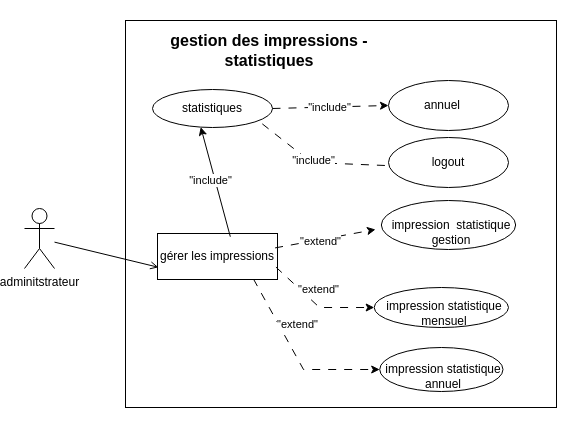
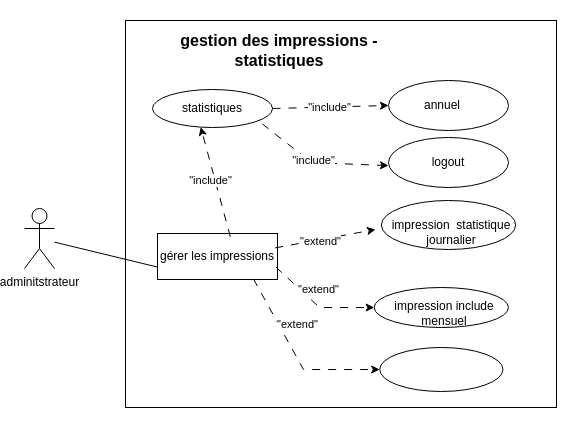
  <mxCell id="0" />
  <mxCell id="1" parent="0" />
  <mxCell id="2" value="" style="rounded=0;whiteSpace=wrap;html=1;" parent="1" vertex="1"><mxGeometry x="121" y="20" width="431" height="387" as="geometry" /></mxCell>
  <mxCell id="3" value="" style="shape=ellipse;container=1;horizontal=1;horizontalStack=0;resizeParent=1;resizeParentMax=0;resizeLast=0;html=1;dashed=0;collapsible=0;" parent="1" vertex="1"><mxGeometry x="384" y="80" width="120" height="50" as="geometry" /></mxCell>
  <mxCell id="4" value="annuel" style="html=1;strokeColor=none;fillColor=none;align=center;verticalAlign=middle;rotatable=0;whiteSpace=wrap;" parent="3" vertex="1"><mxGeometry x="-5.8" y="18.75" width="120" height="12.5" as="geometry" /></mxCell>
  <mxCell id="5" value="" style="shape=ellipse;container=1;horizontal=1;horizontalStack=0;resizeParent=1;resizeParentMax=0;resizeLast=0;html=1;dashed=0;collapsible=0;" parent="1" vertex="1"><mxGeometry x="384" y="137" width="120" height="50" as="geometry" /></mxCell>
  <mxCell id="6" value="logout" style="html=1;strokeColor=none;fillColor=none;align=center;verticalAlign=middle;rotatable=0;whiteSpace=wrap;" parent="5" vertex="1"><mxGeometry y="18.75" width="120" height="12.5" as="geometry" /></mxCell>
  <mxCell id="7" value="" style="shape=ellipse;container=1;horizontal=1;horizontalStack=0;resizeParent=1;resizeParentMax=0;resizeLast=0;html=1;dashed=0;collapsible=0;" parent="1" vertex="1"><mxGeometry x="369.71" y="287" width="134.29" height="40" as="geometry" /></mxCell>
- <mxCell id="8" value="impression statistique mensuel" style="html=1;strokeColor=none;fillColor=none;align=center;verticalAlign=middle;rotatable=0;whiteSpace=wrap;" parent="7" vertex="1"><mxGeometry x="3.002" y="20.922" width="134.29" height="10" as="geometry" /></mxCell>
+ <mxCell id="8" value="impression include mensuel" style="html=1;strokeColor=none;fillColor=none;align=center;verticalAlign=middle;rotatable=0;whiteSpace=wrap;" parent="7" vertex="1"><mxGeometry x="3.002" y="20.922" width="134.29" height="10" as="geometry" /></mxCell>
  <mxCell id="9" value="adminitstrateur" style="shape=umlActor;verticalLabelPosition=bottom;verticalAlign=top;html=1;outlineConnect=0;" parent="1" vertex="1"><mxGeometry x="20" y="208" width="30" height="60" as="geometry" /></mxCell>
  <mxCell id="10" value="" style="shape=ellipse;container=1;horizontal=1;horizontalStack=0;resizeParent=1;resizeParentMax=0;resizeLast=0;html=1;dashed=0;collapsible=0;" parent="1" vertex="1"><mxGeometry x="375.21" y="347" width="123.29" height="44" as="geometry" /></mxCell>
- <mxCell id="11" value="impression statistique annuel" style="html=1;strokeColor=none;fillColor=none;align=center;verticalAlign=middle;rotatable=0;whiteSpace=wrap;" parent="10" vertex="1"><mxGeometry x="3.29" y="16.5" width="120" height="24.912" as="geometry" /></mxCell>
  <mxCell id="12" value="" style="shape=ellipse;container=1;horizontal=1;horizontalStack=0;resizeParent=1;resizeParentMax=0;resizeLast=0;html=1;dashed=0;collapsible=0;" parent="1" vertex="1"><mxGeometry x="376.86" y="200" width="134.29" height="49" as="geometry" /></mxCell>
- <mxCell id="13" value="impression&amp;nbsp; statistique gestion" style="html=1;strokeColor=none;fillColor=none;align=center;verticalAlign=middle;rotatable=0;whiteSpace=wrap;" parent="12" vertex="1"><mxGeometry x="3.002" y="25.629" width="134.29" height="12.25" as="geometry" /></mxCell>
- <mxCell id="14" value="" style="endArrow=open;html=1;rounded=0;entryX=0.008;entryY=0.735;entryDx=0;entryDy=0;endFill=0;entryPerimeter=0;" parent="1" source="9" target="21" edge="1"><mxGeometry width="50" height="50" relative="1" as="geometry"><mxPoint x="49" y="295" as="sourcePoint" /><mxPoint x="661" y="458" as="targetPoint" /><Array as="points" /></mxGeometry></mxCell>
- <mxCell id="15" value="&lt;b&gt;&lt;font style=&quot;font-size: 16px;&quot;&gt;gestion des impressions - statistiques&lt;/font&gt;&lt;/b&gt;" style="text;html=1;align=center;verticalAlign=middle;whiteSpace=wrap;rounded=0;" parent="1" vertex="1"><mxGeometry x="136" y="35" width="258" height="30" as="geometry" /></mxCell>
+ <mxCell id="13" value="impression&amp;nbsp; statistique journalier" style="html=1;strokeColor=none;fillColor=none;align=center;verticalAlign=middle;rotatable=0;whiteSpace=wrap;" parent="12" vertex="1"><mxGeometry x="3.002" y="25.629" width="134.29" height="12.25" as="geometry" /></mxCell>
+ <mxCell id="14" value="" style="endArrow=none;html=1;rounded=0;entryX=0.008;entryY=0.735;entryDx=0;entryDy=0;endFill=0;entryPerimeter=0;" parent="1" source="9" target="21" edge="1"><mxGeometry width="50" height="50" relative="1" as="geometry"><mxPoint x="49" y="295" as="sourcePoint" /><mxPoint x="661" y="458" as="targetPoint" /><Array as="points" /></mxGeometry></mxCell>
+ <mxCell id="15" value="&lt;b&gt;&lt;font style=&quot;font-size: 16px;&quot;&gt;gestion des impressions - statistiques&lt;/font&gt;&lt;/b&gt;" style="text;html=1;align=center;verticalAlign=middle;whiteSpace=wrap;rounded=0;" parent="1" vertex="1"><mxGeometry x="146" y="35" width="258" height="30" as="geometry" /></mxCell>
  <mxCell id="16" value="statistiques" style="ellipse;whiteSpace=wrap;html=1;" vertex="1" parent="1"><mxGeometry x="148" y="89" width="120" height="38" as="geometry" /></mxCell>
  <mxCell id="17" value="" style="endArrow=classic;html=1;rounded=0;exitX=1;exitY=0.5;exitDx=0;exitDy=0;entryX=0;entryY=0.5;entryDx=0;entryDy=0;dashed=1;dashPattern=8 8;" edge="1" parent="1" source="16" target="3"><mxGeometry width="50" height="50" relative="1" as="geometry"><mxPoint x="283" y="216" as="sourcePoint" /><mxPoint x="333" y="166" as="targetPoint" /></mxGeometry></mxCell>
  <mxCell id="18" value="&quot;include&quot;" style="edgeLabel;html=1;align=center;verticalAlign=middle;resizable=0;points=[];" vertex="1" connectable="0" parent="17"><mxGeometry x="-0.01" relative="1" as="geometry"><mxPoint as="offset" /></mxGeometry></mxCell>
- <mxCell id="19" value="" style="endArrow=none;html=1;rounded=0;dashed=1;dashPattern=8 8;exitX=0.915;exitY=0.905;exitDx=0;exitDy=0;exitPerimeter=0;entryX=0;entryY=0.75;entryDx=0;entryDy=0;" edge="1" parent="1" source="16" target="6"><mxGeometry width="50" height="50" relative="1" as="geometry"><mxPoint x="283" y="216" as="sourcePoint" /><mxPoint x="333" y="166" as="targetPoint" /><Array as="points"><mxPoint x="307" y="162" /></Array></mxGeometry></mxCell>
+ <mxCell id="19" value="" style="endArrow=classic;html=1;rounded=0;dashed=1;dashPattern=8 8;exitX=0.915;exitY=0.905;exitDx=0;exitDy=0;exitPerimeter=0;entryX=0;entryY=0.75;entryDx=0;entryDy=0;" edge="1" parent="1" source="16" target="6"><mxGeometry width="50" height="50" relative="1" as="geometry"><mxPoint x="283" y="216" as="sourcePoint" /><mxPoint x="333" y="166" as="targetPoint" /><Array as="points"><mxPoint x="307" y="162" /></Array></mxGeometry></mxCell>
  <mxCell id="20" value="&quot;include&quot;" style="edgeLabel;html=1;align=center;verticalAlign=middle;resizable=0;points=[];" vertex="1" connectable="0" parent="19"><mxGeometry x="-0.088" y="3" relative="1" as="geometry"><mxPoint as="offset" /></mxGeometry></mxCell>
  <mxCell id="21" value="gérer les impressions" style="whiteSpace=wrap;html=1;rounded=0;" vertex="1" parent="1"><mxGeometry x="153" y="233" width="120" height="46" as="geometry" /></mxCell>
  <mxCell id="22" value="" style="endArrow=classic;html=1;rounded=0;dashed=1;dashPattern=8 8;exitX=0.98;exitY=0.313;exitDx=0;exitDy=0;exitPerimeter=0;" edge="1" parent="1" source="21"><mxGeometry width="50" height="50" relative="1" as="geometry"><mxPoint x="283" y="202" as="sourcePoint" /><mxPoint x="371" y="229" as="targetPoint" /></mxGeometry></mxCell>
  <mxCell id="23" value="&quot;extend&quot;" style="edgeLabel;html=1;align=center;verticalAlign=middle;resizable=0;points=[];" vertex="1" connectable="0" parent="22"><mxGeometry x="-0.411" y="2" relative="1" as="geometry"><mxPoint x="16" as="offset" /></mxGeometry></mxCell>
  <mxCell id="24" value="" style="endArrow=classic;html=1;rounded=0;dashed=1;dashPattern=8 8;entryX=0;entryY=0.5;entryDx=0;entryDy=0;exitX=0.987;exitY=0.73;exitDx=0;exitDy=0;exitPerimeter=0;" edge="1" parent="1" source="21" target="7"><mxGeometry width="50" height="50" relative="1" as="geometry"><mxPoint x="323" y="289" as="sourcePoint" /><mxPoint x="431" y="288" as="targetPoint" /><Array as="points"><mxPoint x="315" y="307" /></Array></mxGeometry></mxCell>
  <mxCell id="25" value="&quot;extend&quot;" style="edgeLabel;html=1;align=center;verticalAlign=middle;resizable=0;points=[];" vertex="1" connectable="0" parent="24"><mxGeometry x="-0.411" y="2" relative="1" as="geometry"><mxPoint x="16" as="offset" /></mxGeometry></mxCell>
  <mxCell id="26" value="" style="endArrow=classic;html=1;rounded=0;dashed=1;dashPattern=8 8;entryX=0;entryY=0.5;entryDx=0;entryDy=0;exitX=0.8;exitY=0.991;exitDx=0;exitDy=0;exitPerimeter=0;" edge="1" parent="1" source="21" target="10"><mxGeometry width="50" height="50" relative="1" as="geometry"><mxPoint x="276" y="329" as="sourcePoint" /><mxPoint x="384" y="328" as="targetPoint" /><Array as="points"><mxPoint x="299" y="369" /></Array></mxGeometry></mxCell>
  <mxCell id="27" value="&quot;extend&quot;" style="edgeLabel;html=1;align=center;verticalAlign=middle;resizable=0;points=[];" vertex="1" connectable="0" parent="26"><mxGeometry x="-0.411" y="2" relative="1" as="geometry"><mxPoint x="16" as="offset" /></mxGeometry></mxCell>
- <mxCell id="28" value="" style="endArrow=classic;html=1;rounded=0;exitX=0.607;exitY=0.07;exitDx=0;exitDy=0;exitPerimeter=0;entryX=0.402;entryY=0.989;entryDx=0;entryDy=0;entryPerimeter=0;dashed=0;dashPattern=8 8;" edge="1" parent="1" source="21" target="16"><mxGeometry width="50" height="50" relative="1" as="geometry"><mxPoint x="283" y="202" as="sourcePoint" /><mxPoint x="333" y="152" as="targetPoint" /></mxGeometry></mxCell>
+ <mxCell id="28" value="" style="endArrow=classic;html=1;rounded=0;exitX=0.607;exitY=0.07;exitDx=0;exitDy=0;exitPerimeter=0;entryX=0.402;entryY=0.989;entryDx=0;entryDy=0;entryPerimeter=0;dashed=1;dashPattern=8 8;" edge="1" parent="1" source="21" target="16"><mxGeometry width="50" height="50" relative="1" as="geometry"><mxPoint x="283" y="202" as="sourcePoint" /><mxPoint x="333" y="152" as="targetPoint" /></mxGeometry></mxCell>
  <mxCell id="29" value="&quot;include&quot;" style="edgeLabel;html=1;align=center;verticalAlign=middle;resizable=0;points=[];" vertex="1" connectable="0" parent="28"><mxGeometry x="0.051" y="5" relative="1" as="geometry"><mxPoint as="offset" /></mxGeometry></mxCell>
